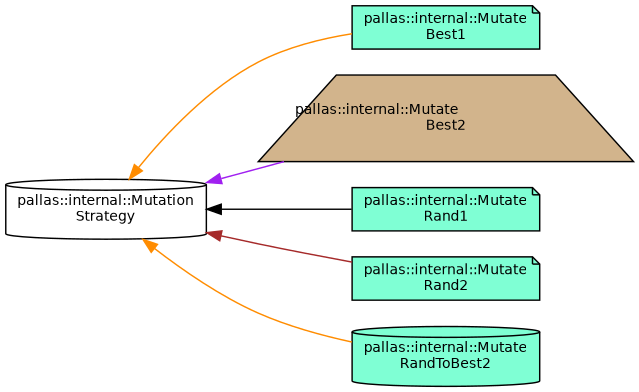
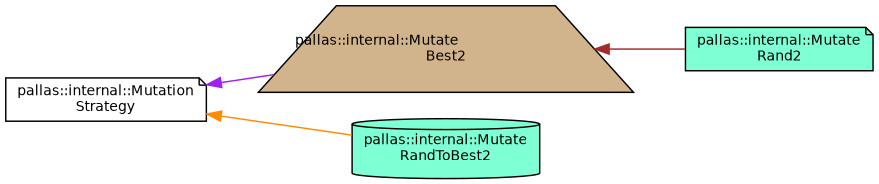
  digraph {
    rankdir=LR
    node [color=black fillcolor=aquamarine fontname=Helvetica fontsize=10 shape=note style=filled]
    edge [color=darkorange dir=back fontname=Helvetica fontsize=10 labelfontname=Helvetica labelfontsize=10 style=solid]
-   n1 [fillcolor=white fontcolor=black height=0.2 label="pallas::internal::Mutation\lStrategy" shape=cylinder width=0.4]
-   n2 [height=0.2 label="pallas::internal::Mutate\lBest1" width=0.4]
+   n1 [fillcolor=white fontcolor=black height=0.2 label="pallas::internal::Mutation\lStrategy" width=0.4]
    n3 [fillcolor=tan height=0.2 label="pallas::internal::Mutate\lBest2" shape=trapezium width=0.4]
-   n4 [height=0.2 label="pallas::internal::Mutate\lRand1" width=0.4]
    n5 [height=0.2 label="pallas::internal::Mutate\lRand2" width=0.4]
    n6 [height=0.2 label="pallas::internal::Mutate\lRandToBest2" shape=cylinder width=0.4]
-   n1 -> n2
    n1 -> n3 [color=purple]
-   n1 -> n4 [color=black]
-   n1 -> n5 [color=brown]
+   n3 -> n5 [color=brown]
    n1 -> n6
  }
